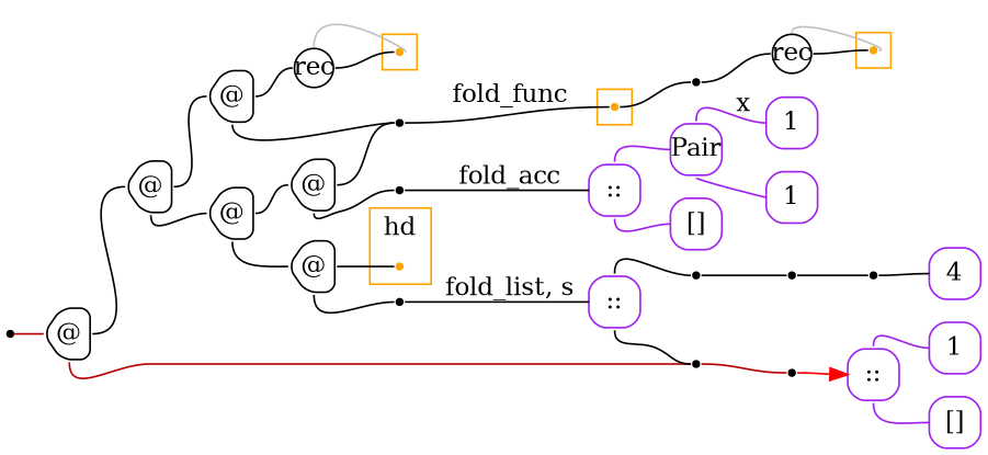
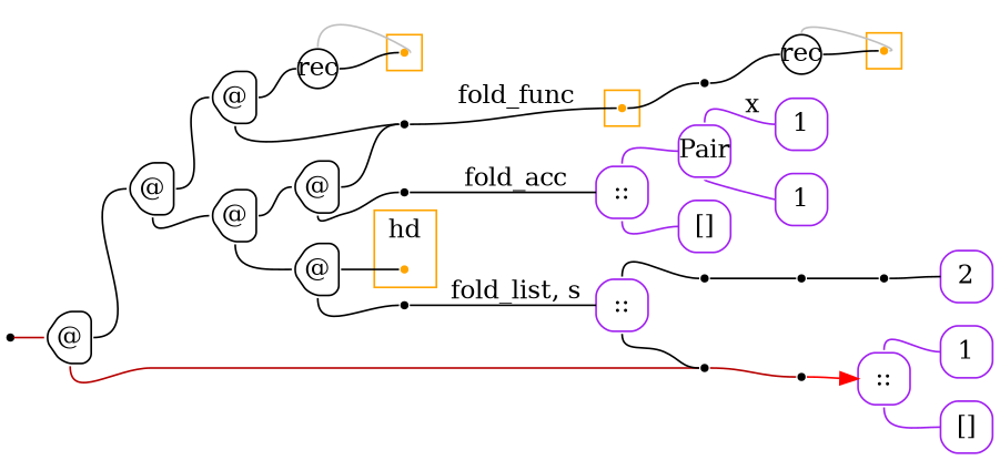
  digraph {
    labeldistance=0
    nodesep=.175
    rankdir=LR
    ranksep=.175
    node [fixedsize=true orientation=90 shape=point style=rounded]
    edge [arrowhead=none arrowtail=none headport=w tailport=e]
    ndcluster_nd174 [color=orange style=""]
    ndcluster_nd383 [color=orange style=""]
    ndcluster_nd700 [color=orange style=""]
    ndcluster_nd518 [color=orange style=""]
    nd1 [orientation="" style=""]
    n6 [color="#000000" height=.4 label="@" shape=house width=.4]
    n7 [color=purple height=.4 label=1 shape=square width=.4]
-   n8 [color=purple height=.4 label=4 shape=square width=.4]
+   n8 [color=purple height=.4 label=2 shape=square width=.4]
    n9 [color=purple height=.4 label=1 shape=square width=.4]
    n10 [color=purple height=.4 label="[]" shape=square width=.4]
    n11 [color=purple height=.4 label="::" shape=square width=.4]
    n12 [label=" "]
    n13 [color="#000000" height=.3 label=rec shape=circle width=.3 orientation=""]
    n14 [color=purple height=.4 label="::" shape=square width=.4]
    n15 [label=" "]
    n16 [label=" "]
    n17 [label=" "]
    n18 [label=" "]
    n19 [color=purple height=.4 label=1 shape=square width=.4]
    n20 [color=purple height=.4 label="[]" shape=square width=.4]
    n21 [color=purple height=.4 label=Pair shape=square width=.4]
    n22 [color=purple height=.4 label="::" shape=square width=.4]
    n23 [color="#000000" height=.3 label=rec shape=circle width=.3 orientation=""]
    n24 [color="#000000" height=.4 label="@" shape=house width=.4]
    n25 [color="#000000" height=.4 label="@" shape=house width=.4]
    n26 [color="#000000" height=.4 label="@" shape=house width=.4]
    n27 [label=" "]
    n28 [color="#000000" height=.4 label="@" shape=house width=.4]
    n29 [color="#000000" height=.4 label="@" shape=house width=.4]
    n30 [label=" "]
    n31 [label=" "]
    n32 [label=" "]
    subgraph cluster_1 {
      color=orange
      style=fill
      ndcluster_nd174
    }
    subgraph cluster_2 {
      color=orange
      style=fill
      ndcluster_nd383
    }
    subgraph cluster_3 {
      color=orange
      style=fill
      ndcluster_nd700
    }
    subgraph cluster_4 {
      color=orange
      label=hd
      style=fill
      ndcluster_nd518
    }
    ndcluster_nd174 -> n12
    nd1 -> n6 [color="#b70000"]
    n6 -> n16 [color="#b70000" tailport=s]
    n6 -> n24
    n11 -> n9 [color=purple tailport=n]
    n11 -> n10 [color=purple tailport=s]
    n12 -> n13 [color=black]
    n13 -> ndcluster_nd383 [color=grey dir=back headport=e tailport=n]
    n13 -> ndcluster_nd383
    n14 -> n15 [tailport=n]
    n14 -> n16 [tailport=s]
    n15 -> n32
    n16 -> n18 [color="#b70000"]
    n17 -> n8
    n18 -> n11 [arrowhead=normal color=red]
    n21 -> n7 [color=purple label=x tailport=n]
    n21 -> n19 [color=purple tailport=s]
    n22 -> n20 [color=purple tailport=s]
    n22 -> n21 [color=purple tailport=n]
    n23 -> ndcluster_nd700 [color=grey dir=back headport=e tailport=n]
    n23 -> ndcluster_nd700
    n24 -> n25
    n24 -> n26 [tailport=s]
    n25 -> n23 [color=black]
    n25 -> n27 [tailport=s]
    n26 -> n28
    n26 -> n29 [tailport=s]
    n27 -> ndcluster_nd174 [label=fold_func]
    n28 -> n27
    n28 -> n30 [tailport=s]
    n29 -> ndcluster_nd518
    n29 -> n31 [tailport=s]
    n30 -> n22 [label=fold_acc]
    n31 -> n14 [label="fold_list, s"]
    n32 -> n17
  }
